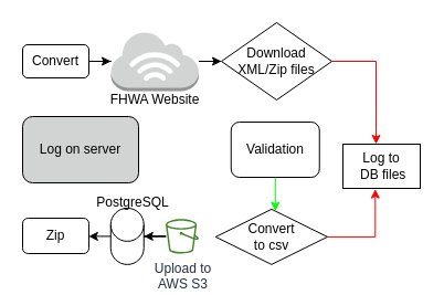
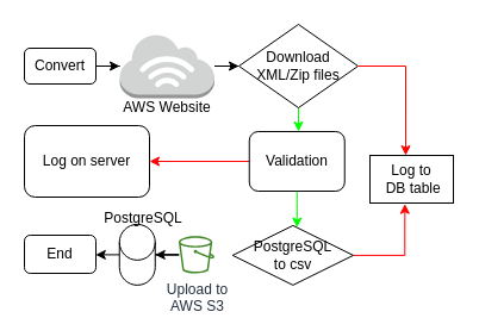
  <mxCell id="0" />
  <mxCell id="1" parent="0" />
  <mxCell id="2" value="" style="edgeStyle=orthogonalEdgeStyle;rounded=0;orthogonalLoop=1;jettySize=auto;html=1;" parent="1" source="3" target="5" edge="1"><mxGeometry relative="1" as="geometry" /></mxCell>
  <mxCell id="3" value="Convert" style="rounded=1;whiteSpace=wrap;html=1;" parent="1" vertex="1"><mxGeometry x="20" y="40" width="60" height="30" as="geometry" /></mxCell>
  <mxCell id="4" value="" style="edgeStyle=orthogonalEdgeStyle;rounded=0;orthogonalLoop=1;jettySize=auto;html=1;" parent="1" source="5" target="7" edge="1"><mxGeometry relative="1" as="geometry" /></mxCell>
  <mxCell id="5" value="" style="outlineConnect=0;dashed=0;verticalLabelPosition=bottom;verticalAlign=top;align=center;html=1;shape=mxgraph.aws3.internet_3;fillColor=#D2D3D3;gradientColor=none;" parent="1" vertex="1"><mxGeometry x="100" y="28" width="79.5" height="54" as="geometry" /></mxCell>
+ <mxCell id="6" value="" style="edgeStyle=orthogonalEdgeStyle;rounded=0;orthogonalLoop=1;jettySize=auto;html=1;strokeColor=#00FF00;" parent="1" source="7" target="10" edge="1"><mxGeometry relative="1" as="geometry"><Array as="points"><mxPoint x="250" y="90" /><mxPoint x="250" y="90" /></Array></mxGeometry></mxCell>
  <mxCell id="7" value="Download &lt;br&gt;XML/Zip files" style="rhombus;whiteSpace=wrap;html=1;" parent="1" vertex="1"><mxGeometry x="200" y="20" width="100" height="70" as="geometry" /></mxCell>
  <mxCell id="8" value="" style="edgeStyle=orthogonalEdgeStyle;rounded=0;orthogonalLoop=1;jettySize=auto;html=1;strokeColor=#00FF00;" parent="1" source="10" target="12" edge="1"><mxGeometry relative="1" as="geometry"><Array as="points"><mxPoint x="249" y="170" /><mxPoint x="249" y="170" /></Array></mxGeometry></mxCell>
+ <mxCell id="9" value="" style="edgeStyle=orthogonalEdgeStyle;rounded=0;orthogonalLoop=1;jettySize=auto;html=1;strokeColor=#FF0000;" parent="1" source="10" target="13" edge="1"><mxGeometry relative="1" as="geometry" /></mxCell>
  <mxCell id="10" value="Validation" style="whiteSpace=wrap;html=1;rounded=1;" parent="1" vertex="1"><mxGeometry x="208.75" y="110" width="80" height="50" as="geometry" /></mxCell>
  <mxCell id="11" style="edgeStyle=orthogonalEdgeStyle;rounded=0;orthogonalLoop=1;jettySize=auto;html=1;entryX=0.419;entryY=1.017;entryDx=0;entryDy=0;entryPerimeter=0;strokeColor=#FF0000;" parent="1" source="12" target="19" edge="1"><mxGeometry relative="1" as="geometry" /></mxCell>
- <mxCell id="12" value="Convert&lt;br&gt;to csv" style="rhombus;whiteSpace=wrap;html=1;" parent="1" vertex="1"><mxGeometry x="194.75" y="188.9" width="101.25" height="50" as="geometry" /></mxCell>
- <mxCell id="13" value="Log on server" style="rounded=1;whiteSpace=wrap;html=1;fillColor=#d2d3d3;" parent="1" vertex="1"><mxGeometry x="20" y="105" width="105" height="60" as="geometry" /></mxCell>
+ <mxCell id="12" value="PostgreSQL&lt;br&gt;to csv" style="rhombus;whiteSpace=wrap;html=1;" parent="1" vertex="1"><mxGeometry x="194.75" y="188.9" width="101.25" height="50" as="geometry" /></mxCell>
+ <mxCell id="13" value="Log on server" style="rounded=1;whiteSpace=wrap;html=1;" parent="1" vertex="1"><mxGeometry x="20" y="105" width="105" height="60" as="geometry" /></mxCell>
  <mxCell id="14" style="edgeStyle=orthogonalEdgeStyle;rounded=0;orthogonalLoop=1;jettySize=auto;html=1;entryX=1;entryY=0.5;entryDx=0;entryDy=0;entryPerimeter=0;" parent="1" source="15" target="17" edge="1"><mxGeometry relative="1" as="geometry" /></mxCell>
  <mxCell id="15" value="Upload to &lt;br&gt;AWS S3" style="sketch=0;outlineConnect=0;fontColor=#232F3E;gradientColor=none;fillColor=#3F8624;strokeColor=none;dashed=0;verticalLabelPosition=bottom;verticalAlign=top;align=center;html=1;fontSize=12;fontStyle=0;aspect=fixed;pointerEvents=1;shape=mxgraph.aws4.bucket;" parent="1" vertex="1"><mxGeometry x="149.5" y="197.8" width="30" height="31.2" as="geometry" /></mxCell>
  <mxCell id="16" value="" style="edgeStyle=orthogonalEdgeStyle;rounded=0;orthogonalLoop=1;jettySize=auto;html=1;" parent="1" source="17" target="18" edge="1"><mxGeometry relative="1" as="geometry" /></mxCell>
  <mxCell id="17" value="" style="shape=cylinder3;whiteSpace=wrap;html=1;boundedLbl=1;backgroundOutline=1;size=15;" parent="1" vertex="1"><mxGeometry x="99.75" y="187.9" width="30" height="51" as="geometry" /></mxCell>
- <mxCell id="18" value="Zip" style="rounded=1;whiteSpace=wrap;html=1;" parent="1" vertex="1"><mxGeometry x="20" y="197" width="60" height="32" as="geometry" /></mxCell>
- <mxCell id="19" value="Log to&lt;br&gt;&amp;nbsp;DB files" style="whiteSpace=wrap;html=1;" parent="1" vertex="1"><mxGeometry x="310" y="130" width="70" height="40" as="geometry" /></mxCell>
+ <mxCell id="18" value="End" style="rounded=1;whiteSpace=wrap;html=1;" parent="1" vertex="1"><mxGeometry x="20" y="197" width="60" height="32" as="geometry" /></mxCell>
+ <mxCell id="19" value="Log to&lt;br&gt;&amp;nbsp;DB table" style="whiteSpace=wrap;html=1;" parent="1" vertex="1"><mxGeometry x="310" y="130" width="70" height="40" as="geometry" /></mxCell>
  <mxCell id="20" value="PostgreSQL" style="text;strokeColor=none;align=center;fillColor=none;html=1;verticalAlign=middle;whiteSpace=wrap;rounded=0;" parent="1" vertex="1"><mxGeometry x="89.5" y="167.8" width="60" height="30" as="geometry" /></mxCell>
- <mxCell id="21" value="FHWA Website" style="text;strokeColor=none;align=center;fillColor=none;html=1;verticalAlign=middle;whiteSpace=wrap;rounded=0;" parent="1" vertex="1"><mxGeometry x="84.75" y="75" width="110" height="30" as="geometry" /></mxCell>
+ <mxCell id="21" value="AWS Website" style="text;strokeColor=none;align=center;fillColor=none;html=1;verticalAlign=middle;whiteSpace=wrap;rounded=0;" parent="1" vertex="1"><mxGeometry x="84.75" y="75" width="110" height="30" as="geometry" /></mxCell>
  <mxCell id="22" value="" style="endArrow=classic;html=1;rounded=0;exitX=1;exitY=0.5;exitDx=0;exitDy=0;entryX=0.429;entryY=0;entryDx=0;entryDy=0;entryPerimeter=0;strokeColor=#FF0000;" edge="1" parent="1" source="7" target="19"><mxGeometry width="50" height="50" relative="1" as="geometry"><mxPoint x="400" y="70" as="sourcePoint" /><mxPoint x="450" y="20" as="targetPoint" /><Array as="points"><mxPoint x="340" y="55" /></Array></mxGeometry></mxCell>
